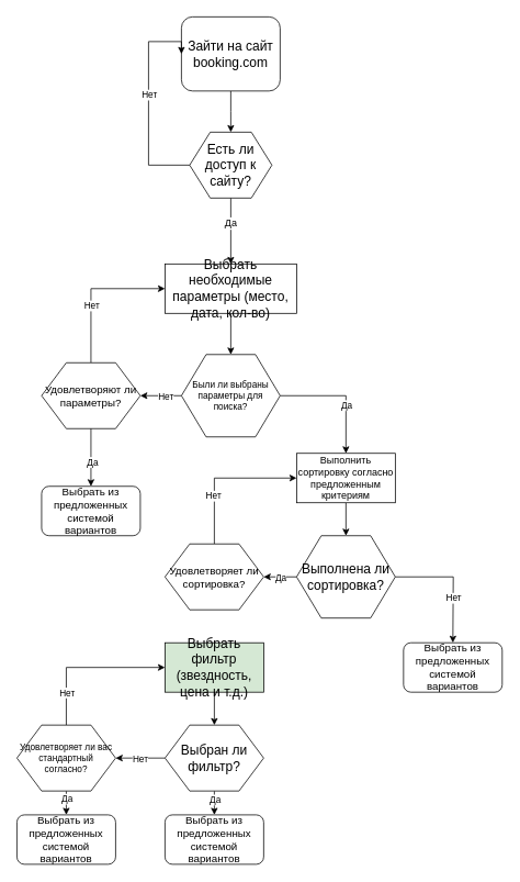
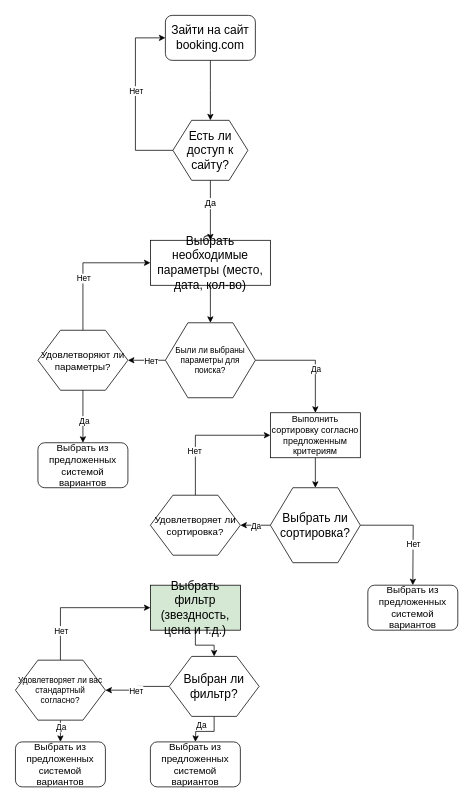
  <mxCell id="0" />
  <mxCell id="1" parent="0" />
  <mxCell id="2" value="" style="edgeStyle=orthogonalEdgeStyle;rounded=0;orthogonalLoop=1;jettySize=auto;html=1;" edge="1" parent="1" source="3"><mxGeometry relative="1" as="geometry"><mxPoint x="280" y="160" as="targetPoint" /></mxGeometry></mxCell>
- <mxCell id="3" value="&lt;span lang=&quot;RU&quot; style=&quot;font-size: 12.0pt ; font-family: &amp;#34;isocpeur&amp;#34; , sans-serif&quot;&gt;Зайти на сайт &lt;/span&gt;&lt;span style=&quot;font-size: 12.0pt ; font-family: &amp;#34;isocpeur&amp;#34; , sans-serif&quot;&gt;booking.com&lt;/span&gt;" style="rounded=1;whiteSpace=wrap;html=1;" vertex="1" parent="1"><mxGeometry x="220" y="20" width="120" height="90" as="geometry" /></mxCell>
+ <mxCell id="3" value="&lt;span lang=&quot;RU&quot; style=&quot;font-size: 12.0pt ; font-family: &amp;#34;isocpeur&amp;#34; , sans-serif&quot;&gt;Зайти на сайт &lt;/span&gt;&lt;span style=&quot;font-size: 12.0pt ; font-family: &amp;#34;isocpeur&amp;#34; , sans-serif&quot;&gt;booking.com&lt;/span&gt;" style="rounded=1;whiteSpace=wrap;html=1;" vertex="1" parent="1"><mxGeometry x="220" y="20" width="120" height="60" as="geometry" /></mxCell>
  <mxCell id="4" style="edgeStyle=orthogonalEdgeStyle;rounded=0;orthogonalLoop=1;jettySize=auto;html=1;entryX=0.5;entryY=0;entryDx=0;entryDy=0;" edge="1" parent="1" source="8" target="10"><mxGeometry relative="1" as="geometry" /></mxCell>
  <mxCell id="5" value="Да" style="text;html=1;align=center;verticalAlign=middle;resizable=0;points=[];labelBackgroundColor=#ffffff;" vertex="1" connectable="0" parent="4"><mxGeometry x="-0.239" y="-1" relative="1" as="geometry"><mxPoint as="offset" /></mxGeometry></mxCell>
  <mxCell id="6" style="edgeStyle=orthogonalEdgeStyle;rounded=0;orthogonalLoop=1;jettySize=auto;html=1;exitX=0;exitY=0.5;exitDx=0;exitDy=0;entryX=0;entryY=0.5;entryDx=0;entryDy=0;fontSize=11;" edge="1" parent="1" source="8" target="3"><mxGeometry relative="1" as="geometry"><Array as="points"><mxPoint x="180" y="200" /><mxPoint x="180" y="50" /></Array></mxGeometry></mxCell>
  <mxCell id="7" value="Нет" style="text;html=1;align=center;verticalAlign=middle;resizable=0;points=[];labelBackgroundColor=#ffffff;fontSize=11;" vertex="1" connectable="0" parent="6"><mxGeometry x="-0.112" y="-2" relative="1" as="geometry"><mxPoint x="-2" y="-22.94" as="offset" /></mxGeometry></mxCell>
  <mxCell id="8" value="&lt;span lang=&quot;ru&quot; style=&quot;font-size: 12.0pt ; font-family: &amp;#34;isocpeur&amp;#34; , sans-serif&quot;&gt;Есть ли доступ к сайту?&lt;/span&gt;" style="shape=hexagon;perimeter=hexagonPerimeter2;whiteSpace=wrap;html=1;" vertex="1" parent="1"><mxGeometry x="230" y="160" width="100" height="80" as="geometry" /></mxCell>
  <mxCell id="9" style="edgeStyle=orthogonalEdgeStyle;rounded=0;orthogonalLoop=1;jettySize=auto;html=1;entryX=0.5;entryY=0;entryDx=0;entryDy=0;fontSize=11;" edge="1" parent="1" source="10" target="15"><mxGeometry relative="1" as="geometry" /></mxCell>
  <mxCell id="10" value="&lt;span lang=&quot;ru&quot; style=&quot;font-size: 12.0pt ; font-family: &amp;#34;isocpeur&amp;#34; , sans-serif&quot;&gt;Выбрать необходимые параметры (место, дата, кол-во)&lt;/span&gt;" style="rounded=0;whiteSpace=wrap;html=1;" vertex="1" parent="1"><mxGeometry x="200" y="320" width="160" height="60" as="geometry" /></mxCell>
  <mxCell id="11" style="edgeStyle=orthogonalEdgeStyle;rounded=0;orthogonalLoop=1;jettySize=auto;html=1;exitX=1;exitY=0.5;exitDx=0;exitDy=0;entryX=0.5;entryY=0;entryDx=0;entryDy=0;fontSize=11;" edge="1" parent="1" source="15" target="17"><mxGeometry relative="1" as="geometry" /></mxCell>
  <mxCell id="12" value="Да" style="text;html=1;align=center;verticalAlign=middle;resizable=0;points=[];labelBackgroundColor=#ffffff;fontSize=11;" vertex="1" connectable="0" parent="11"><mxGeometry x="0.067" y="-11" relative="1" as="geometry"><mxPoint x="11" y="11" as="offset" /></mxGeometry></mxCell>
  <mxCell id="13" style="edgeStyle=orthogonalEdgeStyle;rounded=0;orthogonalLoop=1;jettySize=auto;html=1;exitX=0;exitY=0.5;exitDx=0;exitDy=0;entryX=1;entryY=0.5;entryDx=0;entryDy=0;fontSize=11;" edge="1" parent="1" source="15"><mxGeometry relative="1" as="geometry"><mxPoint x="170" y="480" as="targetPoint" /></mxGeometry></mxCell>
  <mxCell id="14" value="Нет" style="text;html=1;align=center;verticalAlign=middle;resizable=0;points=[];labelBackgroundColor=#ffffff;fontSize=11;" vertex="1" connectable="0" parent="13"><mxGeometry x="0.307" relative="1" as="geometry"><mxPoint x="12.67" as="offset" /></mxGeometry></mxCell>
  <mxCell id="15" value="&lt;span lang=&quot;ru&quot; style=&quot;font-size: 11px; font-family: isocpeur, sans-serif;&quot;&gt;Были ли выбраны параметры для поиска?&lt;/span&gt;" style="shape=hexagon;perimeter=hexagonPerimeter2;whiteSpace=wrap;html=1;fontSize=11;" vertex="1" parent="1"><mxGeometry x="220" y="430" width="120" height="100" as="geometry" /></mxCell>
  <mxCell id="16" style="edgeStyle=orthogonalEdgeStyle;rounded=0;orthogonalLoop=1;jettySize=auto;html=1;exitX=0.5;exitY=1;exitDx=0;exitDy=0;entryX=0.5;entryY=0;entryDx=0;entryDy=0;fontSize=11;" edge="1" parent="1" source="17" target="22"><mxGeometry relative="1" as="geometry" /></mxCell>
  <mxCell id="17" value="&lt;span lang=&quot;ru&quot; style=&quot;font-size: 12px ; font-family: &amp;#34;isocpeur&amp;#34; , sans-serif&quot;&gt;Выполнить сортировку согласно предложенным критериям&lt;/span&gt;" style="rounded=0;whiteSpace=wrap;html=1;fontSize=11;" vertex="1" parent="1"><mxGeometry x="360" y="550" width="120" height="60" as="geometry" /></mxCell>
  <mxCell id="18" style="edgeStyle=orthogonalEdgeStyle;rounded=0;orthogonalLoop=1;jettySize=auto;html=1;exitX=1;exitY=0.5;exitDx=0;exitDy=0;entryX=0.5;entryY=0;entryDx=0;entryDy=0;fontSize=11;" edge="1" parent="1" source="22"><mxGeometry relative="1" as="geometry"><mxPoint x="550" y="780" as="targetPoint" /></mxGeometry></mxCell>
  <mxCell id="19" value="Нет" style="text;html=1;align=center;verticalAlign=middle;resizable=0;points=[];labelBackgroundColor=#ffffff;fontSize=11;" vertex="1" connectable="0" parent="18"><mxGeometry x="-0.076" y="-25" relative="1" as="geometry"><mxPoint as="offset" /></mxGeometry></mxCell>
  <mxCell id="20" style="edgeStyle=orthogonalEdgeStyle;rounded=0;orthogonalLoop=1;jettySize=auto;html=1;exitX=0;exitY=0.5;exitDx=0;exitDy=0;entryX=1;entryY=0.5;entryDx=0;entryDy=0;fontSize=11;" edge="1" parent="1" source="22" target="32"><mxGeometry relative="1" as="geometry"><Array as="points"><mxPoint x="360" y="700" /><mxPoint x="360" y="700" /></Array></mxGeometry></mxCell>
  <mxCell id="21" value="Да" style="text;html=1;align=center;verticalAlign=middle;resizable=0;points=[];labelBackgroundColor=#ffffff;fontSize=11;" vertex="1" connectable="0" parent="20"><mxGeometry x="-0.708" relative="1" as="geometry"><mxPoint x="-13.33" as="offset" /></mxGeometry></mxCell>
- <mxCell id="22" value="&lt;span lang=&quot;ru&quot; style=&quot;font-size: 12.0pt ; font-family: &amp;#34;isocpeur&amp;#34; , sans-serif&quot;&gt;Выполнена ли сортировка?&lt;/span&gt;" style="shape=hexagon;perimeter=hexagonPerimeter2;whiteSpace=wrap;html=1;fontSize=11;" vertex="1" parent="1"><mxGeometry x="360" y="650" width="120" height="100" as="geometry" /></mxCell>
+ <mxCell id="22" value="&lt;span lang=&quot;ru&quot; style=&quot;font-size: 12.0pt ; font-family: &amp;#34;isocpeur&amp;#34; , sans-serif&quot;&gt;Выбрать ли сортировка?&lt;/span&gt;" style="shape=hexagon;perimeter=hexagonPerimeter2;whiteSpace=wrap;html=1;fontSize=11;" vertex="1" parent="1"><mxGeometry x="360" y="650" width="120" height="100" as="geometry" /></mxCell>
  <mxCell id="23" style="edgeStyle=orthogonalEdgeStyle;rounded=0;orthogonalLoop=1;jettySize=auto;html=1;exitX=0.5;exitY=1;exitDx=0;exitDy=0;entryX=0.5;entryY=0;entryDx=0;entryDy=0;fontSize=11;" edge="1" parent="1" source="24" target="37"><mxGeometry relative="1" as="geometry" /></mxCell>
  <mxCell id="24" value="&lt;span lang=&quot;ru&quot; style=&quot;font-size: 12.0pt ; font-family: &amp;#34;isocpeur&amp;#34; , sans-serif&quot;&gt;Выбрать фильтр (звездность, цена и т.д.)&lt;/span&gt;" style="rounded=0;whiteSpace=wrap;html=1;fontSize=11;fillColor=#d5e8d4;" vertex="1" parent="1"><mxGeometry x="200" y="780" width="120" height="60" as="geometry" /></mxCell>
  <mxCell id="25" style="edgeStyle=orthogonalEdgeStyle;rounded=0;orthogonalLoop=1;jettySize=auto;html=1;exitX=0.5;exitY=1;exitDx=0;exitDy=0;entryX=0.5;entryY=0;entryDx=0;entryDy=0;fontSize=11;" edge="1" parent="1"><mxGeometry relative="1" as="geometry"><mxPoint x="110" y="510" as="sourcePoint" /><mxPoint x="110" y="590" as="targetPoint" /></mxGeometry></mxCell>
  <mxCell id="26" value="Да" style="text;html=1;align=center;verticalAlign=middle;resizable=0;points=[];labelBackgroundColor=#ffffff;fontSize=11;" vertex="1" connectable="0" parent="25"><mxGeometry x="0.239" y="1" relative="1" as="geometry"><mxPoint as="offset" /></mxGeometry></mxCell>
  <mxCell id="27" style="edgeStyle=orthogonalEdgeStyle;rounded=0;orthogonalLoop=1;jettySize=auto;html=1;exitX=0.5;exitY=0;exitDx=0;exitDy=0;entryX=0;entryY=0.5;entryDx=0;entryDy=0;fontSize=11;" edge="1" parent="1" source="29" target="10"><mxGeometry relative="1" as="geometry" /></mxCell>
  <mxCell id="28" value="Нет" style="text;html=1;align=center;verticalAlign=middle;resizable=0;points=[];labelBackgroundColor=#ffffff;fontSize=11;" vertex="1" connectable="0" parent="27"><mxGeometry x="-0.227" relative="1" as="geometry"><mxPoint as="offset" /></mxGeometry></mxCell>
  <mxCell id="29" value="&lt;span lang=&quot;ru&quot; style=&quot;font-size: 13px ; font-family: &amp;#34;isocpeur&amp;#34; , sans-serif&quot;&gt;Удовлетворяют ли параметры?&lt;/span&gt;" style="shape=hexagon;perimeter=hexagonPerimeter2;whiteSpace=wrap;html=1;fontSize=11;" vertex="1" parent="1"><mxGeometry x="50" y="440" width="120" height="80" as="geometry" /></mxCell>
  <mxCell id="30" style="edgeStyle=orthogonalEdgeStyle;rounded=0;orthogonalLoop=1;jettySize=auto;html=1;exitX=0.5;exitY=0;exitDx=0;exitDy=0;entryX=0;entryY=0.5;entryDx=0;entryDy=0;fontSize=11;" edge="1" parent="1" source="32" target="17"><mxGeometry relative="1" as="geometry" /></mxCell>
  <mxCell id="31" value="Нет" style="text;html=1;align=center;verticalAlign=middle;resizable=0;points=[];labelBackgroundColor=#ffffff;fontSize=11;" vertex="1" connectable="0" parent="30"><mxGeometry x="-0.347" y="2" relative="1" as="geometry"><mxPoint as="offset" /></mxGeometry></mxCell>
  <mxCell id="32" value="&lt;span lang=&quot;ru&quot; style=&quot;font-size: 13px ; font-family: &amp;#34;isocpeur&amp;#34; , sans-serif&quot;&gt;Удовлетворяет ли сортировка?&lt;/span&gt;" style="shape=hexagon;perimeter=hexagonPerimeter2;whiteSpace=wrap;html=1;fontSize=11;" vertex="1" parent="1"><mxGeometry x="200" y="660" width="120" height="80" as="geometry" /></mxCell>
  <mxCell id="33" style="edgeStyle=orthogonalEdgeStyle;rounded=0;orthogonalLoop=1;jettySize=auto;html=1;exitX=0;exitY=0.5;exitDx=0;exitDy=0;entryX=1;entryY=0.5;entryDx=0;entryDy=0;fontSize=11;" edge="1" parent="1" source="37" target="42"><mxGeometry relative="1" as="geometry" /></mxCell>
  <mxCell id="34" value="Нет" style="text;html=1;align=center;verticalAlign=middle;resizable=0;points=[];labelBackgroundColor=#ffffff;fontSize=11;" vertex="1" connectable="0" parent="33"><mxGeometry x="0.292" relative="1" as="geometry"><mxPoint x="8.57" as="offset" /></mxGeometry></mxCell>
  <mxCell id="35" style="edgeStyle=orthogonalEdgeStyle;rounded=0;orthogonalLoop=1;jettySize=auto;html=1;exitX=0.5;exitY=1;exitDx=0;exitDy=0;entryX=0.5;entryY=0;entryDx=0;entryDy=0;fontSize=11;" edge="1" parent="1" source="37"><mxGeometry relative="1" as="geometry"><mxPoint x="260" y="989" as="targetPoint" /></mxGeometry></mxCell>
  <mxCell id="36" value="Да" style="text;html=1;align=center;verticalAlign=middle;resizable=0;points=[];labelBackgroundColor=#ffffff;fontSize=11;" vertex="1" connectable="0" parent="35"><mxGeometry x="0.29" relative="1" as="geometry"><mxPoint y="-8.64" as="offset" /></mxGeometry></mxCell>
- <mxCell id="37" value="&lt;span lang=&quot;ru&quot; style=&quot;font-size: 12.0pt ; font-family: &amp;#34;isocpeur&amp;#34; , sans-serif&quot;&gt;Выбран ли фильтр?&lt;/span&gt;" style="shape=hexagon;perimeter=hexagonPerimeter2;whiteSpace=wrap;html=1;fontSize=11;" vertex="1" parent="1"><mxGeometry x="200" y="880" width="120" height="80" as="geometry" /></mxCell>
+ <mxCell id="37" value="&lt;span lang=&quot;ru&quot; style=&quot;font-size: 12.0pt ; font-family: &amp;#34;isocpeur&amp;#34; , sans-serif&quot;&gt;Выбран ли фильтр?&lt;/span&gt;" style="shape=hexagon;perimeter=hexagonPerimeter2;whiteSpace=wrap;html=1;fontSize=11;" vertex="1" parent="1"><mxGeometry x="225" y="875" width="120" height="80" as="geometry" /></mxCell>
  <mxCell id="38" style="edgeStyle=orthogonalEdgeStyle;rounded=0;orthogonalLoop=1;jettySize=auto;html=1;exitX=0.5;exitY=0;exitDx=0;exitDy=0;entryX=0;entryY=0.5;entryDx=0;entryDy=0;fontSize=11;" edge="1" parent="1" source="42" target="24"><mxGeometry relative="1" as="geometry" /></mxCell>
  <mxCell id="39" value="Нет" style="text;html=1;align=center;verticalAlign=middle;resizable=0;points=[];labelBackgroundColor=#ffffff;fontSize=11;" vertex="1" connectable="0" parent="38"><mxGeometry x="-0.727" y="1" relative="1" as="geometry"><mxPoint x="1" y="-13.79" as="offset" /></mxGeometry></mxCell>
  <mxCell id="40" style="edgeStyle=orthogonalEdgeStyle;rounded=0;orthogonalLoop=1;jettySize=auto;html=1;exitX=0.5;exitY=1;exitDx=0;exitDy=0;entryX=0.5;entryY=0;entryDx=0;entryDy=0;fontSize=11;" edge="1" parent="1" source="42"><mxGeometry relative="1" as="geometry"><mxPoint x="80" y="989" as="targetPoint" /></mxGeometry></mxCell>
  <mxCell id="41" value="Да" style="text;html=1;align=center;verticalAlign=middle;resizable=0;points=[];labelBackgroundColor=#ffffff;fontSize=11;" vertex="1" connectable="0" parent="40"><mxGeometry x="0.255" relative="1" as="geometry"><mxPoint y="-8.23" as="offset" /></mxGeometry></mxCell>
  <mxCell id="42" value="&lt;span lang=&quot;ru&quot; style=&quot;font-family: &amp;#34;isocpeur&amp;#34; , sans-serif&quot;&gt;Удовлетворяет ли вас стандартный согласно?&lt;/span&gt;" style="shape=hexagon;perimeter=hexagonPerimeter2;whiteSpace=wrap;html=1;fontSize=11;" vertex="1" parent="1"><mxGeometry x="20" y="880" width="120" height="80" as="geometry" /></mxCell>
  <mxCell id="43" value="&lt;span lang=&quot;ru&quot; style=&quot;font-size: 13px ; font-family: &amp;#34;isocpeur&amp;#34; , sans-serif&quot;&gt;Выбрать из предложенных системой вариантов&lt;/span&gt;" style="rounded=1;whiteSpace=wrap;html=1;fontSize=11;" vertex="1" parent="1"><mxGeometry x="50" y="590" width="120" height="60" as="geometry" /></mxCell>
  <mxCell id="44" value="&lt;span lang=&quot;ru&quot; style=&quot;font-size: 13px ; font-family: &amp;#34;isocpeur&amp;#34; , sans-serif&quot;&gt;Выбрать из предложенных системой вариантов&lt;/span&gt;" style="rounded=1;whiteSpace=wrap;html=1;fontSize=11;" vertex="1" parent="1"><mxGeometry x="490" y="780" width="120" height="60" as="geometry" /></mxCell>
  <mxCell id="45" value="&lt;span lang=&quot;ru&quot; style=&quot;font-size: 13px ; font-family: &amp;#34;isocpeur&amp;#34; , sans-serif&quot;&gt;Выбрать из предложенных системой вариантов&lt;/span&gt;" style="rounded=1;whiteSpace=wrap;html=1;fontSize=11;" vertex="1" parent="1"><mxGeometry x="200" y="989" width="120" height="60" as="geometry" /></mxCell>
  <mxCell id="46" value="&lt;span lang=&quot;ru&quot; style=&quot;font-size: 13px ; font-family: &amp;#34;isocpeur&amp;#34; , sans-serif&quot;&gt;Выбрать из предложенных системой вариантов&lt;/span&gt;" style="rounded=1;whiteSpace=wrap;html=1;fontSize=11;" vertex="1" parent="1"><mxGeometry x="20" y="989" width="120" height="60" as="geometry" /></mxCell>
